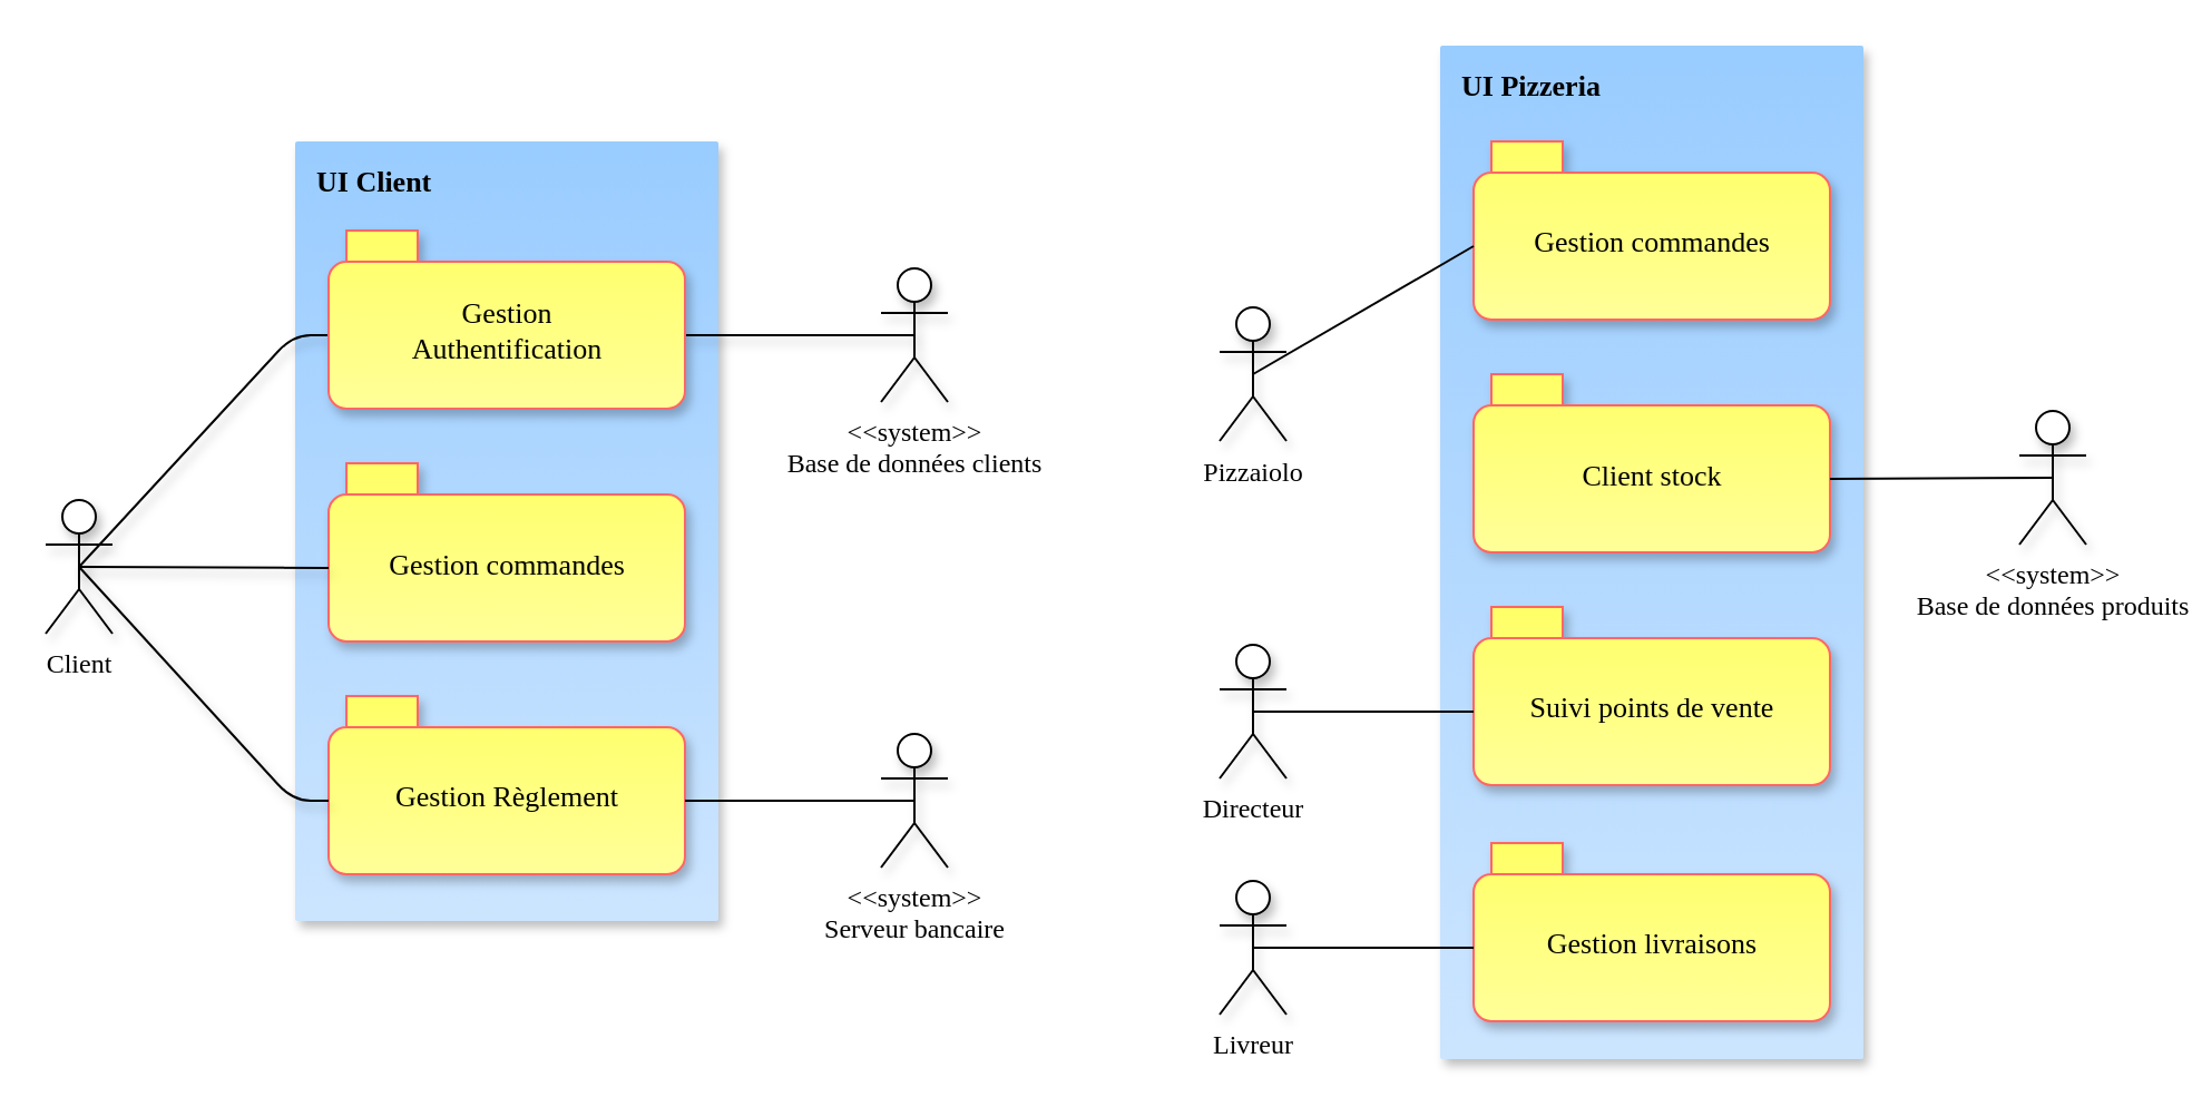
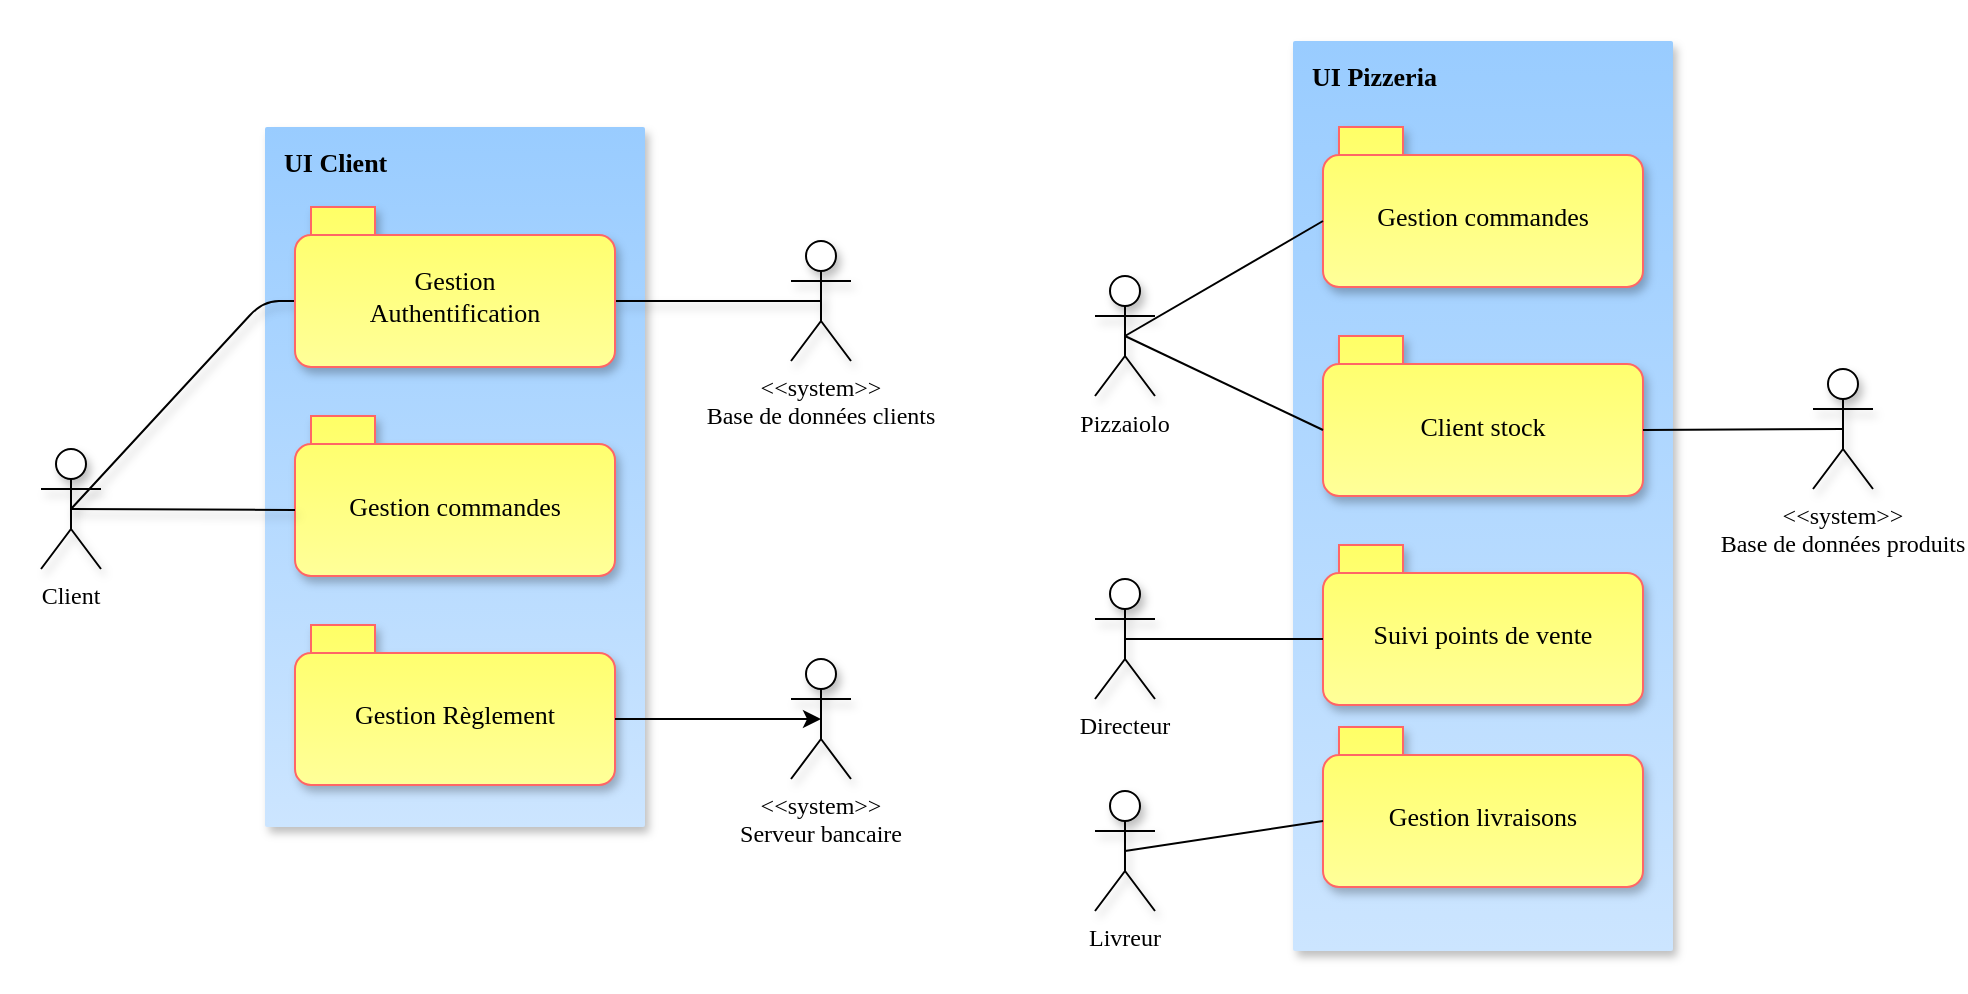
  <mxCell id="0" />
  <mxCell id="1" parent="0" />
  <mxCell id="2" value="UI Client" style="points=[[0,0,0],[0.25,0,0],[0.5,0,0],[0.75,0,0],[1,0,0],[1,0.25,0],[1,0.5,0],[1,0.75,0],[1,1,0],[0.75,1,0],[0.5,1,0],[0.25,1,0],[0,1,0],[0,0.75,0],[0,0.5,0],[0,0.25,0]];rounded=1;absoluteArcSize=1;arcSize=2;html=1;strokeColor=none;shadow=1;dashed=0;fontSize=13;align=left;verticalAlign=top;spacing=10;spacingTop=-4;fillColor=#99CCFF;fontFamily=Verdana;fontStyle=1;gradientColor=#CCE5FF;" parent="1" vertex="1"><mxGeometry x="132" y="63" width="190" height="350" as="geometry" /></mxCell>
  <mxCell id="3" value="&lt;div&gt;Gestion commandes&lt;/div&gt;" style="shape=folder;fontStyle=0;spacingTop=10;tabWidth=40;tabHeight=14;tabPosition=left;html=1;rounded=1;shadow=1;dashed=0;strokeColor=#FF6666;fillColor=#FFFF66;fontFamily=Verdana;fontSize=13;align=center;gradientColor=#FFFF99;" parent="1" vertex="1"><mxGeometry x="147" y="207.5" width="160" height="80" as="geometry" /></mxCell>
  <mxCell id="4" value="Gestion Règlement" style="shape=folder;fontStyle=0;spacingTop=10;tabWidth=40;tabHeight=14;tabPosition=left;html=1;rounded=1;shadow=1;dashed=0;strokeColor=#FF6666;fillColor=#FFFF66;fontFamily=Verdana;fontSize=13;align=center;gradientColor=#FFFF99;" parent="1" vertex="1"><mxGeometry x="147" y="312" width="160" height="80" as="geometry" /></mxCell>
  <mxCell id="5" value="&lt;div&gt;UI Pizzeria&lt;/div&gt;" style="points=[[0,0,0],[0.25,0,0],[0.5,0,0],[0.75,0,0],[1,0,0],[1,0.25,0],[1,0.5,0],[1,0.75,0],[1,1,0],[0.75,1,0],[0.5,1,0],[0.25,1,0],[0,1,0],[0,0.75,0],[0,0.5,0],[0,0.25,0]];rounded=1;absoluteArcSize=1;arcSize=2;html=1;strokeColor=none;shadow=1;dashed=0;fontSize=13;align=left;verticalAlign=top;spacing=10;spacingTop=-4;fillColor=#99CCFF;fontFamily=Verdana;fontStyle=1;gradientColor=#CCE5FF;" parent="1" vertex="1"><mxGeometry x="646" y="20" width="190" height="455" as="geometry" /></mxCell>
  <mxCell id="6" value="Gestion commandes" style="shape=folder;fontStyle=0;spacingTop=10;tabWidth=40;tabHeight=14;tabPosition=left;html=1;rounded=1;shadow=1;dashed=0;strokeColor=#FF6666;fillColor=#FFFF66;fontFamily=Verdana;fontSize=13;align=center;gradientColor=#FFFF99;" parent="1" vertex="1"><mxGeometry x="661" y="63" width="160" height="80" as="geometry" /></mxCell>
  <mxCell id="7" value="Client stock" style="shape=folder;fontStyle=0;spacingTop=10;tabWidth=40;tabHeight=14;tabPosition=left;html=1;rounded=1;shadow=1;dashed=0;strokeColor=#FF6666;fillColor=#FFFF66;fontFamily=Verdana;fontSize=13;align=center;gradientColor=#FFFF99;" parent="1" vertex="1"><mxGeometry x="661" y="167.5" width="160" height="80" as="geometry" /></mxCell>
  <mxCell id="8" value="Suivi points de vente" style="shape=folder;fontStyle=0;spacingTop=10;tabWidth=40;tabHeight=14;tabPosition=left;html=1;rounded=1;shadow=1;dashed=0;strokeColor=#FF6666;fillColor=#FFFF66;fontFamily=Verdana;fontSize=13;align=center;gradientColor=#FFFF99;" parent="1" vertex="1"><mxGeometry x="661" y="272" width="160" height="80" as="geometry" /></mxCell>
  <mxCell id="9" value="&lt;div style=&quot;font-size: 12px;&quot;&gt;Pizzaiolo&lt;/div&gt;" style="shape=umlActor;verticalLabelPosition=bottom;labelBackgroundColor=none;verticalAlign=top;html=1;outlineConnect=0;rounded=1;shadow=1;dashed=0;strokeColor=#000000;fillColor=#FFFFFF;fontFamily=Verdana;fontSize=12;align=center;fontColor=#000000;" parent="1" vertex="1"><mxGeometry x="547" y="137.5" width="30" height="60" as="geometry" /></mxCell>
  <mxCell id="10" value="&lt;div style=&quot;font-size: 12px;&quot;&gt;&amp;lt;&amp;lt;system&amp;gt;&amp;gt;&lt;/div&gt;&lt;div style=&quot;font-size: 12px;&quot;&gt;Serveur bancaire&lt;br style=&quot;font-size: 12px;&quot;&gt;&lt;/div&gt;" style="shape=umlActor;verticalLabelPosition=bottom;labelBackgroundColor=none;verticalAlign=top;html=1;outlineConnect=0;rounded=1;shadow=1;dashed=0;strokeColor=#000000;fillColor=#FFFFFF;fontFamily=Verdana;fontSize=12;align=center;fontColor=#000000;" parent="1" vertex="1"><mxGeometry x="395" y="329" width="30" height="60" as="geometry" /></mxCell>
  <mxCell id="11" value="&lt;div style=&quot;font-size: 12px;&quot;&gt;&amp;lt;&amp;lt;system&amp;gt;&amp;gt;&lt;/div&gt;&lt;div style=&quot;font-size: 12px;&quot;&gt;Base de données produits&lt;br style=&quot;font-size: 12px;&quot;&gt;&lt;/div&gt;" style="shape=umlActor;verticalLabelPosition=bottom;labelBackgroundColor=none;verticalAlign=top;html=1;outlineConnect=0;rounded=1;shadow=1;dashed=0;strokeColor=#000000;fillColor=#FFFFFF;fontFamily=Verdana;fontSize=12;align=center;fontColor=#000000;" parent="1" vertex="1"><mxGeometry x="906" y="184" width="30" height="60" as="geometry" /></mxCell>
  <mxCell id="12" value="" style="endArrow=none;html=1;shadow=1;fontFamily=Verdana;fontSize=13;fontColor=#000000;exitX=0.5;exitY=0.5;exitDx=0;exitDy=0;exitPerimeter=0;entryX=0;entryY=0;entryDx=0;entryDy=47;entryPerimeter=0;" parent="1" source="18" target="3" edge="1"><mxGeometry width="50" height="50" relative="1" as="geometry"><mxPoint x="96" y="474" as="sourcePoint" /><mxPoint x="146" y="424" as="targetPoint" /></mxGeometry></mxCell>
- <mxCell id="13" value="" style="endArrow=none;html=1;shadow=1;fontFamily=Verdana;fontSize=13;fontColor=#000000;exitX=0.5;exitY=0.5;exitDx=0;exitDy=0;exitPerimeter=0;entryX=0;entryY=0;entryDx=0;entryDy=47;entryPerimeter=0;" parent="1" source="18" target="4" edge="1"><mxGeometry width="50" height="50" relative="1" as="geometry"><mxPoint x="116" y="308" as="sourcePoint" /><mxPoint x="166" y="258" as="targetPoint" /><Array as="points"><mxPoint x="131" y="359" /></Array></mxGeometry></mxCell>
  <mxCell id="14" value="" style="endArrow=none;html=1;shadow=1;fontFamily=Verdana;fontSize=13;fontColor=#000000;exitX=0.5;exitY=0.5;exitDx=0;exitDy=0;exitPerimeter=0;entryX=0;entryY=0;entryDx=0;entryDy=47;entryPerimeter=0;" parent="1" source="18" target="17" edge="1"><mxGeometry width="50" height="50" relative="1" as="geometry"><mxPoint x="116" y="494" as="sourcePoint" /><mxPoint x="166" y="444" as="targetPoint" /><Array as="points"><mxPoint x="131" y="150" /></Array></mxGeometry></mxCell>
  <mxCell id="15" value="" style="endArrow=none;html=1;shadow=1;fontFamily=Verdana;fontSize=13;fontColor=#000000;entryX=0.5;entryY=0.5;entryDx=0;entryDy=0;entryPerimeter=0;exitX=0;exitY=0;exitDx=160;exitDy=47;exitPerimeter=0;" parent="1" source="17" target="16" edge="1"><mxGeometry width="50" height="50" relative="1" as="geometry"><mxPoint x="126" y="504" as="sourcePoint" /><mxPoint x="176" y="454" as="targetPoint" /></mxGeometry></mxCell>
  <mxCell id="16" value="&lt;div style=&quot;font-size: 12px;&quot;&gt;&amp;lt;&amp;lt;system&amp;gt;&amp;gt;&lt;/div&gt;&lt;div style=&quot;font-size: 12px;&quot;&gt;Base de données clients&lt;br style=&quot;font-size: 12px;&quot;&gt;&lt;/div&gt;" style="shape=umlActor;verticalLabelPosition=bottom;labelBackgroundColor=none;verticalAlign=top;html=1;outlineConnect=0;rounded=1;shadow=1;dashed=0;strokeColor=#000000;fillColor=#FFFFFF;fontFamily=Verdana;fontSize=12;align=center;fontColor=#000000;" parent="1" vertex="1"><mxGeometry x="395" y="120" width="30" height="60" as="geometry" /></mxCell>
  <mxCell id="17" value="&lt;div&gt;Gestion&lt;/div&gt;&lt;div&gt;Authentification&lt;/div&gt;" style="shape=folder;fontStyle=0;spacingTop=10;tabWidth=40;tabHeight=14;tabPosition=left;html=1;rounded=1;shadow=1;dashed=0;strokeColor=#FF6666;fillColor=#FFFF66;fontFamily=Verdana;fontSize=13;align=center;gradientColor=#FFFF99;" parent="1" vertex="1"><mxGeometry x="147" y="103" width="160" height="80" as="geometry" /></mxCell>
  <mxCell id="18" value="Client" style="shape=umlActor;verticalLabelPosition=bottom;labelBackgroundColor=none;verticalAlign=top;html=1;outlineConnect=0;rounded=1;shadow=1;dashed=0;strokeColor=#000000;fillColor=#FFFFFF;fontFamily=Verdana;fontSize=12;align=center;fontColor=#000000;" parent="1" vertex="1"><mxGeometry x="20" y="224" width="30" height="60" as="geometry" /></mxCell>
  <mxCell id="19" value="Livreur" style="shape=umlActor;verticalLabelPosition=bottom;labelBackgroundColor=none;verticalAlign=top;html=1;outlineConnect=0;rounded=1;shadow=1;dashed=0;strokeColor=#000000;fillColor=#FFFFFF;fontFamily=Verdana;fontSize=12;align=center;fontColor=#000000;" parent="1" vertex="1"><mxGeometry x="547" y="395" width="30" height="60" as="geometry" /></mxCell>
- <mxCell id="20" value="" style="endArrow=none;html=1;exitX=0;exitY=0;exitDx=160;exitDy=47;exitPerimeter=0;entryX=0.5;entryY=0.5;entryDx=0;entryDy=0;entryPerimeter=0;" edge="1" parent="1" source="4" target="10"><mxGeometry width="50" height="50" relative="1" as="geometry"><mxPoint x="17" y="494" as="sourcePoint" /><mxPoint x="405" y="361" as="targetPoint" /></mxGeometry></mxCell>
- <mxCell id="21" value="Gestion livraisons" style="shape=folder;fontStyle=0;spacingTop=10;tabWidth=40;tabHeight=14;tabPosition=left;html=1;rounded=1;shadow=1;dashed=0;strokeColor=#FF6666;fillColor=#FFFF66;fontFamily=Verdana;fontSize=13;align=center;gradientColor=#FFFF99;" vertex="1" parent="1"><mxGeometry x="661" y="378" width="160" height="80" as="geometry" /></mxCell>
+ <mxCell id="20" value="" style="endArrow=classic;html=1;exitX=0;exitY=0;exitDx=160;exitDy=47;exitPerimeter=0;entryX=0.5;entryY=0.5;entryDx=0;entryDy=0;entryPerimeter=0;" edge="1" parent="1" source="4" target="10"><mxGeometry width="50" height="50" relative="1" as="geometry"><mxPoint x="17" y="494" as="sourcePoint" /><mxPoint x="405" y="361" as="targetPoint" /></mxGeometry></mxCell>
+ <mxCell id="21" value="Gestion livraisons" style="shape=folder;fontStyle=0;spacingTop=10;tabWidth=40;tabHeight=14;tabPosition=left;html=1;rounded=1;shadow=1;dashed=0;strokeColor=#FF6666;fillColor=#FFFF66;fontFamily=Verdana;fontSize=13;align=center;gradientColor=#FFFF99;" vertex="1" parent="1"><mxGeometry x="661" y="363" width="160" height="80" as="geometry" /></mxCell>
  <mxCell id="22" value="Directeur" style="shape=umlActor;verticalLabelPosition=bottom;labelBackgroundColor=none;verticalAlign=top;html=1;outlineConnect=0;rounded=1;shadow=1;dashed=0;strokeColor=#000000;fillColor=#FFFFFF;fontFamily=Verdana;fontSize=12;align=center;fontColor=#000000;" vertex="1" parent="1"><mxGeometry x="547" y="289" width="30" height="60" as="geometry" /></mxCell>
  <mxCell id="23" value="" style="endArrow=none;html=1;exitX=0.5;exitY=0.5;exitDx=0;exitDy=0;exitPerimeter=0;entryX=0;entryY=0;entryDx=0;entryDy=47;entryPerimeter=0;" edge="1" parent="1" source="9" target="6"><mxGeometry width="50" height="50" relative="1" as="geometry"><mxPoint x="537" y="31" as="sourcePoint" /><mxPoint x="587" y="-19" as="targetPoint" /></mxGeometry></mxCell>
+ <mxCell id="24" value="" style="endArrow=none;html=1;exitX=0.5;exitY=0.5;exitDx=0;exitDy=0;exitPerimeter=0;entryX=0;entryY=0;entryDx=0;entryDy=47;entryPerimeter=0;" edge="1" parent="1" source="9" target="7"><mxGeometry width="50" height="50" relative="1" as="geometry"><mxPoint x="317" y="667" as="sourcePoint" /><mxPoint x="367" y="617" as="targetPoint" /></mxGeometry></mxCell>
  <mxCell id="25" value="" style="endArrow=none;html=1;entryX=0.5;entryY=0.5;entryDx=0;entryDy=0;entryPerimeter=0;exitX=0;exitY=0;exitDx=0;exitDy=47;exitPerimeter=0;" edge="1" parent="1" source="8" target="22"><mxGeometry width="50" height="50" relative="1" as="geometry"><mxPoint x="542" y="602" as="sourcePoint" /><mxPoint x="592" y="552" as="targetPoint" /></mxGeometry></mxCell>
  <mxCell id="26" value="" style="endArrow=none;html=1;exitX=0.5;exitY=0.5;exitDx=0;exitDy=0;exitPerimeter=0;entryX=0;entryY=0;entryDx=0;entryDy=47;entryPerimeter=0;" edge="1" parent="1" source="19" target="21"><mxGeometry width="50" height="50" relative="1" as="geometry"><mxPoint x="337" y="687" as="sourcePoint" /><mxPoint x="387" y="637" as="targetPoint" /></mxGeometry></mxCell>
  <mxCell id="27" value="" style="endArrow=none;html=1;entryX=0.5;entryY=0.5;entryDx=0;entryDy=0;entryPerimeter=0;exitX=0;exitY=0;exitDx=160;exitDy=47;exitPerimeter=0;" edge="1" parent="1" source="7" target="11"><mxGeometry width="50" height="50" relative="1" as="geometry"><mxPoint x="865" y="153" as="sourcePoint" /><mxPoint x="915" y="103" as="targetPoint" /></mxGeometry></mxCell>
